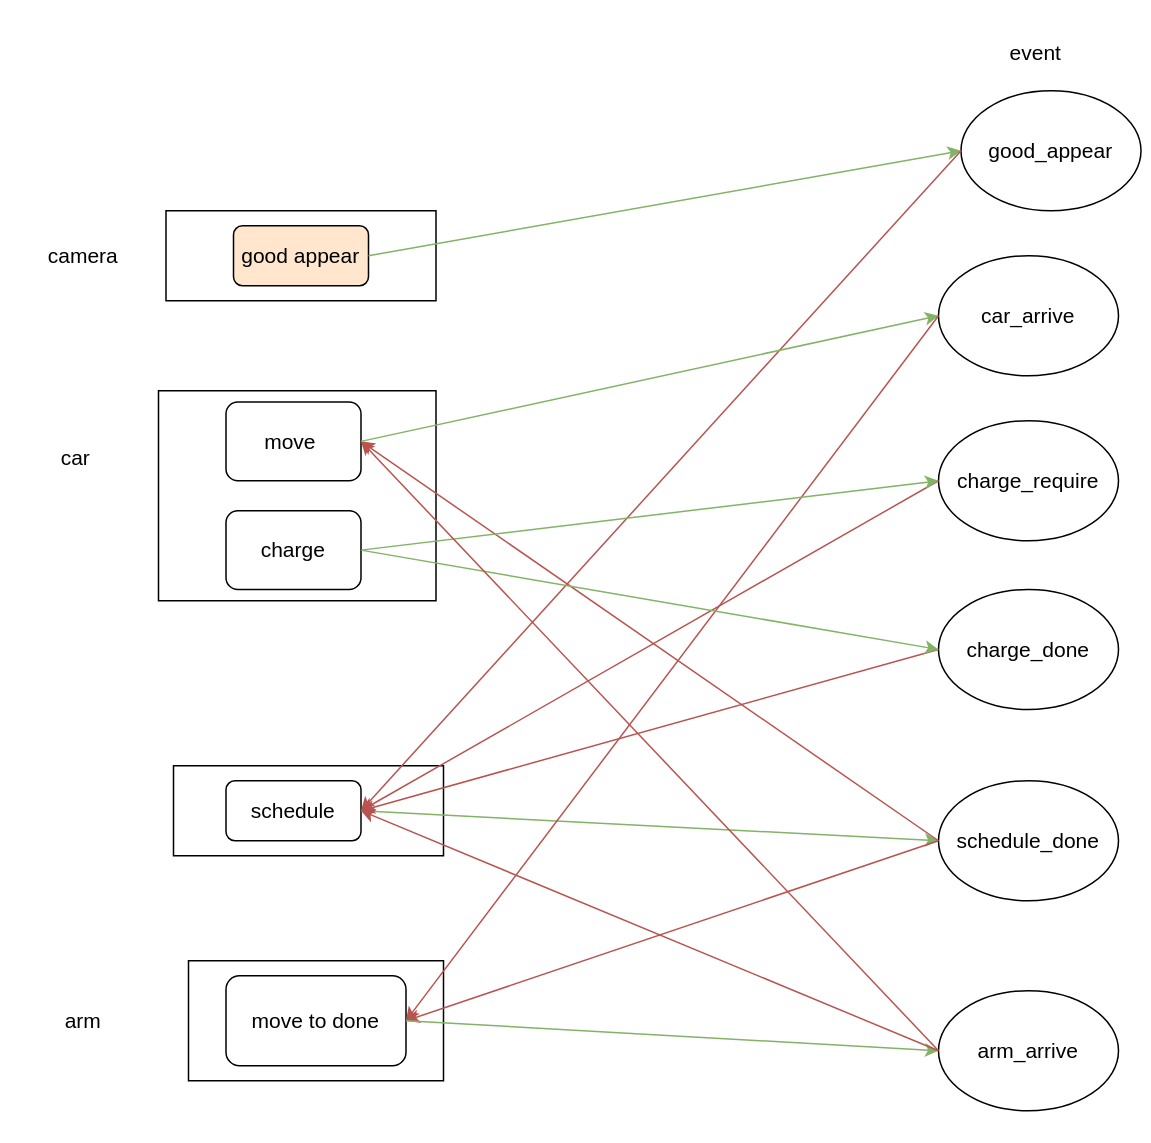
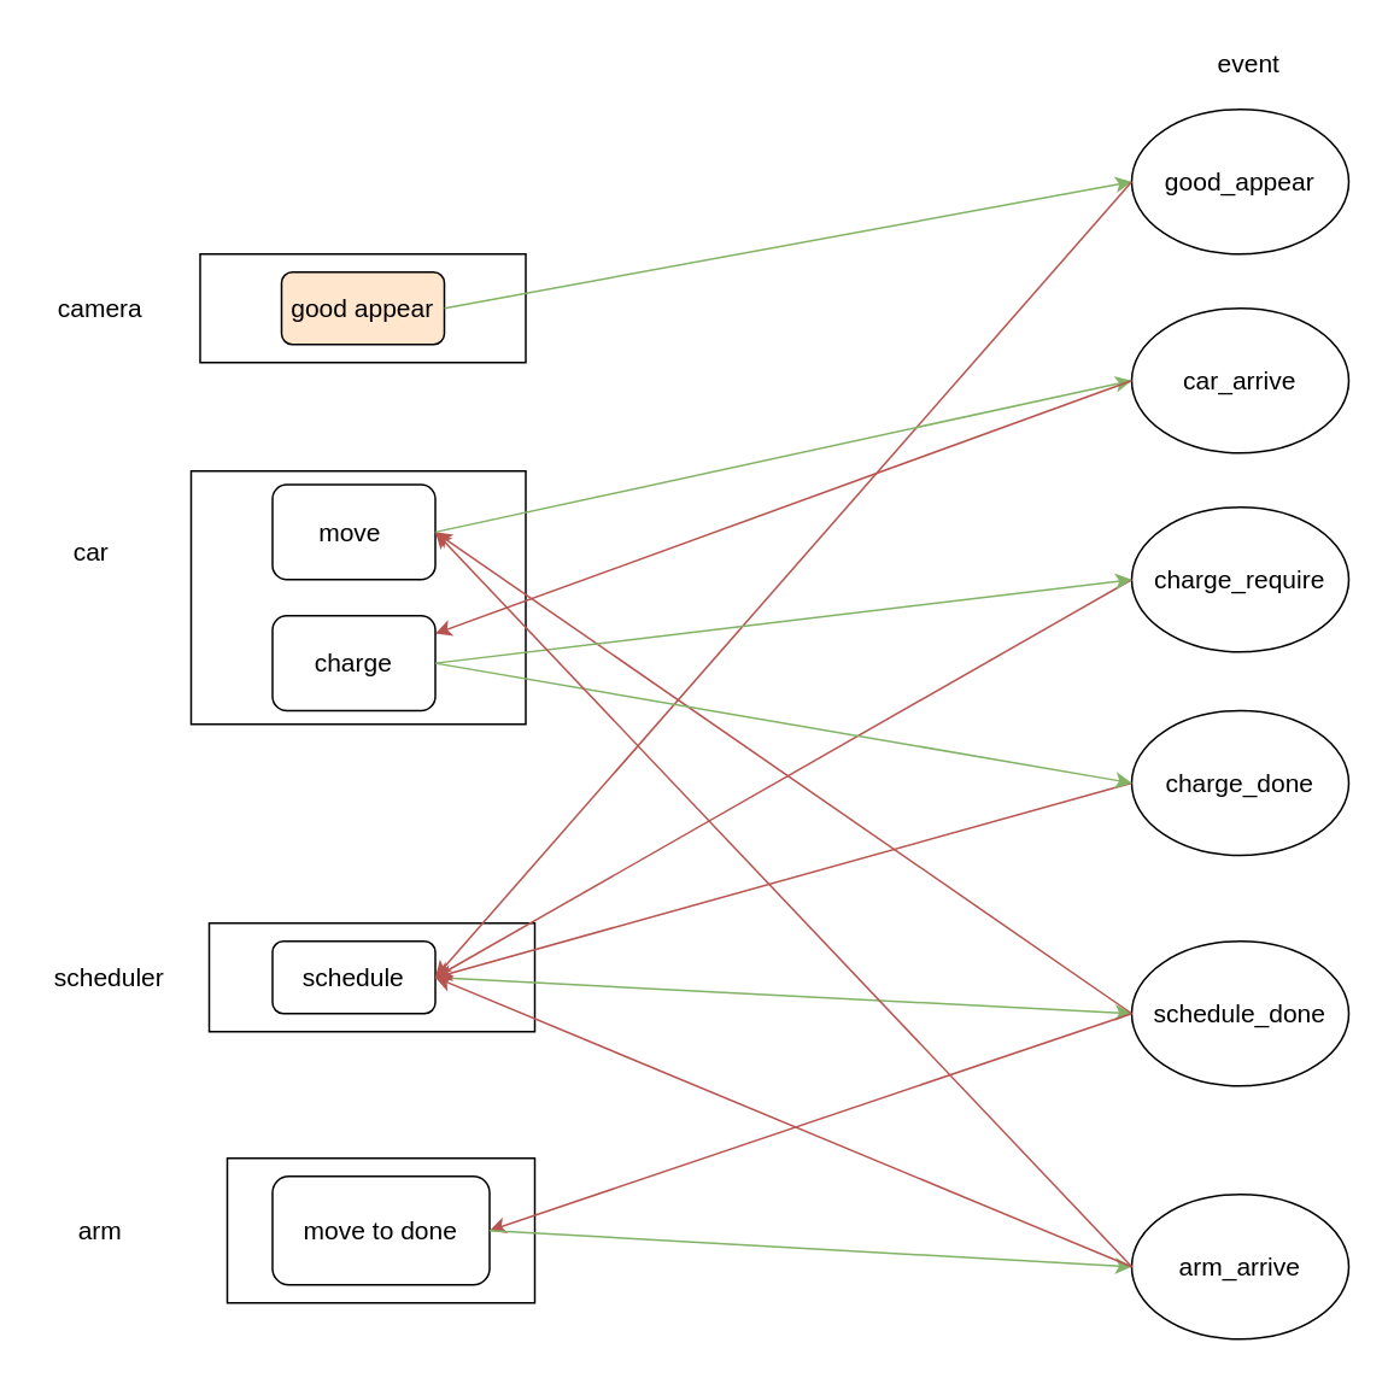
  <mxCell id="0" />
  <mxCell id="1" parent="0" />
  <mxCell id="2" value="event" style="text;html=1;strokeColor=none;fillColor=none;align=center;verticalAlign=middle;whiteSpace=wrap;rounded=0;fontSize=14;" vertex="1" parent="1"><mxGeometry x="660" y="20" width="60" height="30" as="geometry" /></mxCell>
- <mxCell id="3" value="good_appear" style="ellipse;whiteSpace=wrap;html=1;fontSize=14;" vertex="1" parent="1"><mxGeometry x="640" y="60" width="120" height="80" as="geometry" /></mxCell>
+ <mxCell id="3" value="good_appear" style="ellipse;whiteSpace=wrap;html=1;fontSize=14;" vertex="1" parent="1"><mxGeometry x="625" y="60" width="120" height="80" as="geometry" /></mxCell>
  <mxCell id="4" value="car_arrive" style="ellipse;whiteSpace=wrap;html=1;fontSize=14;" vertex="1" parent="1"><mxGeometry x="625" y="170" width="120" height="80" as="geometry" /></mxCell>
  <mxCell id="5" value="schedule_done" style="ellipse;whiteSpace=wrap;html=1;fontSize=14;" vertex="1" parent="1"><mxGeometry x="625" y="520" width="120" height="80" as="geometry" /></mxCell>
+ <mxCell id="6" value="scheduler" style="text;html=1;strokeColor=none;fillColor=none;align=center;verticalAlign=middle;whiteSpace=wrap;rounded=0;fontSize=14;" vertex="1" parent="1"><mxGeometry x="30" y="525" width="60" height="30" as="geometry" /></mxCell>
  <mxCell id="7" value="charge_require" style="ellipse;whiteSpace=wrap;html=1;fontSize=14;" vertex="1" parent="1"><mxGeometry x="625" y="280" width="120" height="80" as="geometry" /></mxCell>
  <mxCell id="8" value="charge_done" style="ellipse;whiteSpace=wrap;html=1;fontSize=14;" vertex="1" parent="1"><mxGeometry x="625" y="392.5" width="120" height="80" as="geometry" /></mxCell>
  <mxCell id="9" value="car" style="text;html=1;strokeColor=none;fillColor=none;align=center;verticalAlign=middle;whiteSpace=wrap;rounded=0;fontSize=14;" vertex="1" parent="1"><mxGeometry x="20" y="290" width="60" height="30" as="geometry" /></mxCell>
  <mxCell id="10" value="arm" style="text;html=1;strokeColor=none;fillColor=none;align=center;verticalAlign=middle;whiteSpace=wrap;rounded=0;fontSize=14;" vertex="1" parent="1"><mxGeometry x="25" y="665" width="60" height="30" as="geometry" /></mxCell>
  <mxCell id="11" value="" style="rounded=0;whiteSpace=wrap;html=1;fontSize=14;" vertex="1" parent="1"><mxGeometry x="110" y="140" width="180" height="60" as="geometry" /></mxCell>
  <mxCell id="12" value="camera" style="text;html=1;strokeColor=none;fillColor=none;align=center;verticalAlign=middle;whiteSpace=wrap;rounded=0;fontSize=14;" vertex="1" parent="1"><mxGeometry x="25" y="155" width="60" height="30" as="geometry" /></mxCell>
  <mxCell id="13" value="good appear" style="rounded=1;whiteSpace=wrap;html=1;fontSize=14;fillColor=#ffe6cc;" vertex="1" parent="1"><mxGeometry x="155" y="150" width="90" height="40" as="geometry" /></mxCell>
  <mxCell id="14" value="" style="endArrow=classic;html=1;fontSize=14;exitX=1;exitY=0.5;exitDx=0;exitDy=0;entryX=0;entryY=0.5;entryDx=0;entryDy=0;fillColor=#d5e8d4;strokeColor=#82b366;" edge="1" parent="1" source="13" target="3"><mxGeometry width="50" height="50" relative="1" as="geometry"><mxPoint x="385" y="60" as="sourcePoint" /><mxPoint x="435" y="10" as="targetPoint" /></mxGeometry></mxCell>
  <mxCell id="15" value="" style="rounded=0;whiteSpace=wrap;html=1;fontSize=14;" vertex="1" parent="1"><mxGeometry x="115" y="510" width="180" height="60" as="geometry" /></mxCell>
  <mxCell id="16" value="schedule" style="rounded=1;whiteSpace=wrap;html=1;fontSize=14;" vertex="1" parent="1"><mxGeometry x="150" y="520" width="90" height="40" as="geometry" /></mxCell>
  <mxCell id="17" value="" style="endArrow=classic;html=1;fontSize=14;exitX=0;exitY=0.5;exitDx=0;exitDy=0;fillColor=#f8cecc;strokeColor=#b85450;entryX=1;entryY=0.5;entryDx=0;entryDy=0;" edge="1" parent="1" source="3" target="16"><mxGeometry width="50" height="50" relative="1" as="geometry"><mxPoint x="405" y="380" as="sourcePoint" /><mxPoint x="245" y="540" as="targetPoint" /></mxGeometry></mxCell>
  <mxCell id="18" value="" style="endArrow=classic;html=1;fontSize=14;exitX=1;exitY=0.5;exitDx=0;exitDy=0;entryX=0;entryY=0.5;entryDx=0;entryDy=0;fillColor=#d5e8d4;strokeColor=#82b366;" edge="1" parent="1" source="16" target="5"><mxGeometry width="50" height="50" relative="1" as="geometry"><mxPoint x="375" y="410" as="sourcePoint" /><mxPoint x="425" y="360" as="targetPoint" /></mxGeometry></mxCell>
  <mxCell id="19" value="" style="rounded=0;whiteSpace=wrap;html=1;fontSize=14;" vertex="1" parent="1"><mxGeometry x="105" y="260" width="185" height="140" as="geometry" /></mxCell>
  <mxCell id="20" value="move&amp;nbsp;" style="rounded=1;whiteSpace=wrap;html=1;fontSize=14;" vertex="1" parent="1"><mxGeometry x="150" y="267.5" width="90" height="52.5" as="geometry" /></mxCell>
  <mxCell id="21" value="" style="endArrow=classic;html=1;fontSize=14;exitX=0;exitY=0.5;exitDx=0;exitDy=0;entryX=1;entryY=0.5;entryDx=0;entryDy=0;fillColor=#f8cecc;strokeColor=#b85450;" edge="1" parent="1" source="5" target="20"><mxGeometry width="50" height="50" relative="1" as="geometry"><mxPoint x="365" y="450" as="sourcePoint" /><mxPoint x="415" y="400" as="targetPoint" /></mxGeometry></mxCell>
  <mxCell id="22" value="" style="endArrow=classic;html=1;fontSize=14;exitX=1;exitY=0.5;exitDx=0;exitDy=0;entryX=0;entryY=0.5;entryDx=0;entryDy=0;fillColor=#d5e8d4;strokeColor=#82b366;" edge="1" parent="1" source="20" target="4"><mxGeometry width="50" height="50" relative="1" as="geometry"><mxPoint x="385" y="540" as="sourcePoint" /><mxPoint x="435" y="490" as="targetPoint" /></mxGeometry></mxCell>
  <mxCell id="23" value="" style="rounded=0;whiteSpace=wrap;html=1;fontSize=14;" vertex="1" parent="1"><mxGeometry x="125" y="640" width="170" height="80" as="geometry" /></mxCell>
  <mxCell id="24" value="" style="endArrow=classic;html=1;fontSize=14;exitX=0;exitY=0.5;exitDx=0;exitDy=0;entryX=1;entryY=0.5;entryDx=0;entryDy=0;fillColor=#f8cecc;strokeColor=#b85450;" edge="1" parent="1" source="5" target="25"><mxGeometry width="50" height="50" relative="1" as="geometry"><mxPoint x="345" y="630" as="sourcePoint" /><mxPoint x="395" y="580" as="targetPoint" /></mxGeometry></mxCell>
  <mxCell id="25" value="move to done" style="rounded=1;whiteSpace=wrap;html=1;fontSize=14;" vertex="1" parent="1"><mxGeometry x="150" y="650" width="120" height="60" as="geometry" /></mxCell>
- <mxCell id="26" value="" style="endArrow=classic;html=1;fontSize=14;exitX=0;exitY=0.5;exitDx=0;exitDy=0;entryX=1;entryY=0.5;entryDx=0;entryDy=0;fillColor=#f8cecc;strokeColor=#b85450;" edge="1" parent="1" source="4" target="25"><mxGeometry width="50" height="50" relative="1" as="geometry"><mxPoint x="275" y="370" as="sourcePoint" /><mxPoint x="325" y="320" as="targetPoint" /></mxGeometry></mxCell>
+ <mxCell id="26" value="" style="endArrow=classic;html=1;fontSize=14;exitX=0;exitY=0.5;exitDx=0;exitDy=0;fillColor=#f8cecc;strokeColor=#b85450;" edge="1" parent="1" source="4" target="30"><mxGeometry width="50" height="50" relative="1" as="geometry"><mxPoint x="275" y="370" as="sourcePoint" /><mxPoint x="325" y="320" as="targetPoint" /></mxGeometry></mxCell>
  <mxCell id="27" value="" style="endArrow=classic;html=1;fontSize=14;entryX=1;entryY=0.5;entryDx=0;entryDy=0;fillColor=#f8cecc;strokeColor=#b85450;exitX=0;exitY=0.5;exitDx=0;exitDy=0;" edge="1" parent="1" source="7" target="16"><mxGeometry width="50" height="50" relative="1" as="geometry"><mxPoint x="425" y="690" as="sourcePoint" /><mxPoint x="475" y="640" as="targetPoint" /></mxGeometry></mxCell>
  <mxCell id="28" value="" style="endArrow=classic;html=1;fontSize=14;entryX=1;entryY=0.5;entryDx=0;entryDy=0;fillColor=#f8cecc;strokeColor=#b85450;exitX=0;exitY=0.5;exitDx=0;exitDy=0;" edge="1" parent="1" source="8" target="16"><mxGeometry width="50" height="50" relative="1" as="geometry"><mxPoint x="545" y="640" as="sourcePoint" /><mxPoint x="255" y="310" as="targetPoint" /><Array as="points" /></mxGeometry></mxCell>
  <mxCell id="29" value="" style="endArrow=classic;html=1;fontSize=14;exitX=1;exitY=0.5;exitDx=0;exitDy=0;fillColor=#d5e8d4;strokeColor=#82b366;entryX=0;entryY=0.5;entryDx=0;entryDy=0;" edge="1" parent="1" source="30" target="7"><mxGeometry width="50" height="50" relative="1" as="geometry"><mxPoint x="255" y="463.75" as="sourcePoint" /><mxPoint x="545" y="640" as="targetPoint" /></mxGeometry></mxCell>
  <mxCell id="30" value="charge" style="rounded=1;whiteSpace=wrap;html=1;fontSize=14;" vertex="1" parent="1"><mxGeometry x="150" y="340" width="90" height="52.5" as="geometry" /></mxCell>
  <mxCell id="31" value="" style="endArrow=classic;html=1;fontSize=14;exitX=1;exitY=0.5;exitDx=0;exitDy=0;fillColor=#d5e8d4;strokeColor=#82b366;entryX=0;entryY=0.5;entryDx=0;entryDy=0;" edge="1" parent="1" source="30" target="8"><mxGeometry width="50" height="50" relative="1" as="geometry"><mxPoint x="257.5" y="526.25" as="sourcePoint" /><mxPoint x="545" y="640" as="targetPoint" /></mxGeometry></mxCell>
  <mxCell id="32" value="arm_arrive" style="ellipse;whiteSpace=wrap;html=1;fontSize=14;" vertex="1" parent="1"><mxGeometry x="625" y="660" width="120" height="80" as="geometry" /></mxCell>
  <mxCell id="33" value="" style="endArrow=classic;html=1;fontSize=14;exitX=1;exitY=0.5;exitDx=0;exitDy=0;fillColor=#d5e8d4;strokeColor=#82b366;entryX=0;entryY=0.5;entryDx=0;entryDy=0;" edge="1" parent="1" source="25" target="32"><mxGeometry width="50" height="50" relative="1" as="geometry"><mxPoint x="252.5" y="376.25" as="sourcePoint" /><mxPoint x="535" y="650" as="targetPoint" /></mxGeometry></mxCell>
  <mxCell id="34" value="" style="endArrow=classic;html=1;fontSize=14;exitX=0;exitY=0.5;exitDx=0;exitDy=0;entryX=1;entryY=0.5;entryDx=0;entryDy=0;fillColor=#f8cecc;strokeColor=#b85450;" edge="1" parent="1" source="32" target="20"><mxGeometry width="50" height="50" relative="1" as="geometry"><mxPoint x="601" y="460" as="sourcePoint" /><mxPoint x="216" y="608.75" as="targetPoint" /></mxGeometry></mxCell>
  <mxCell id="35" value="" style="endArrow=classic;html=1;fontSize=14;entryX=1;entryY=0.5;entryDx=0;entryDy=0;fillColor=#f8cecc;strokeColor=#b85450;exitX=0;exitY=0.5;exitDx=0;exitDy=0;" edge="1" parent="1" source="32" target="16"><mxGeometry width="50" height="50" relative="1" as="geometry"><mxPoint x="615" y="700" as="sourcePoint" /><mxPoint x="250" y="303.75" as="targetPoint" /><Array as="points" /></mxGeometry></mxCell>
